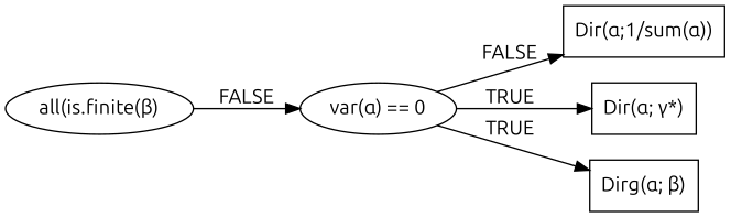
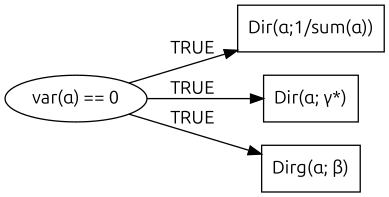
  digraph {
    fontname=Ubuntu
    rankdir=LR
    node [fontname=Ubuntu shape=polygon]
    edge [fontname=Ubuntu]
    n1 [label="var(&alpha;) == 0" shape=ellipse]
    n2 [label="Dir(&alpha;;1/\sum(&alpha;))"]
    n3 [label="Dir(&alpha;; &gamma;*)"]
    n4 [label="Dirg(&alpha;; &beta;)"]
-   n5 [label="all(is.finite(&beta;)" shape=ellipse]
-   n1 -> n2 [label=FALSE]
+   n1 -> n2 [label=TRUE]
    n1 -> n3 [label=TRUE]
    n1 -> n4 [label=TRUE]
-   n5 -> n1 [label=FALSE]
  }
